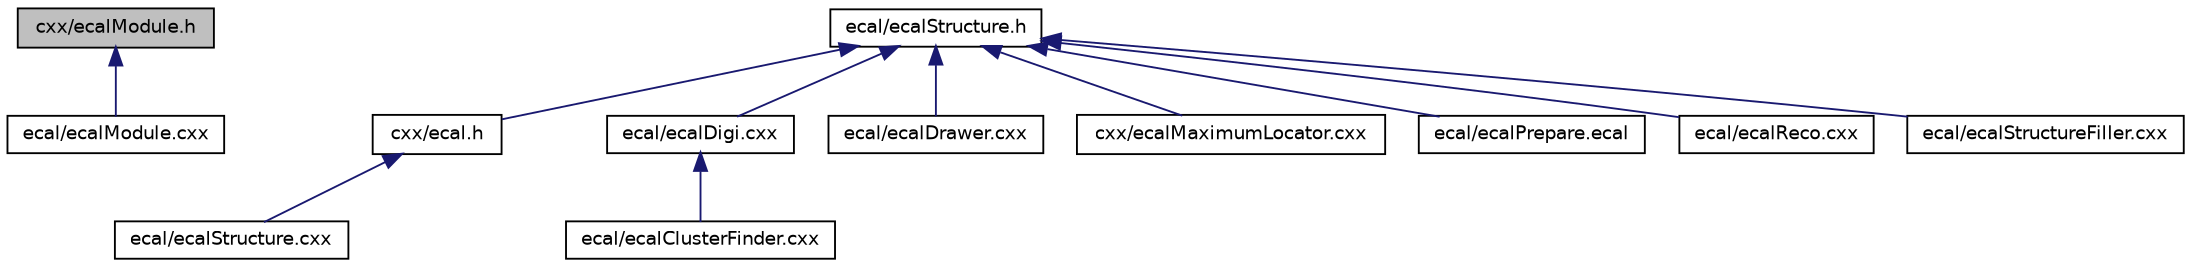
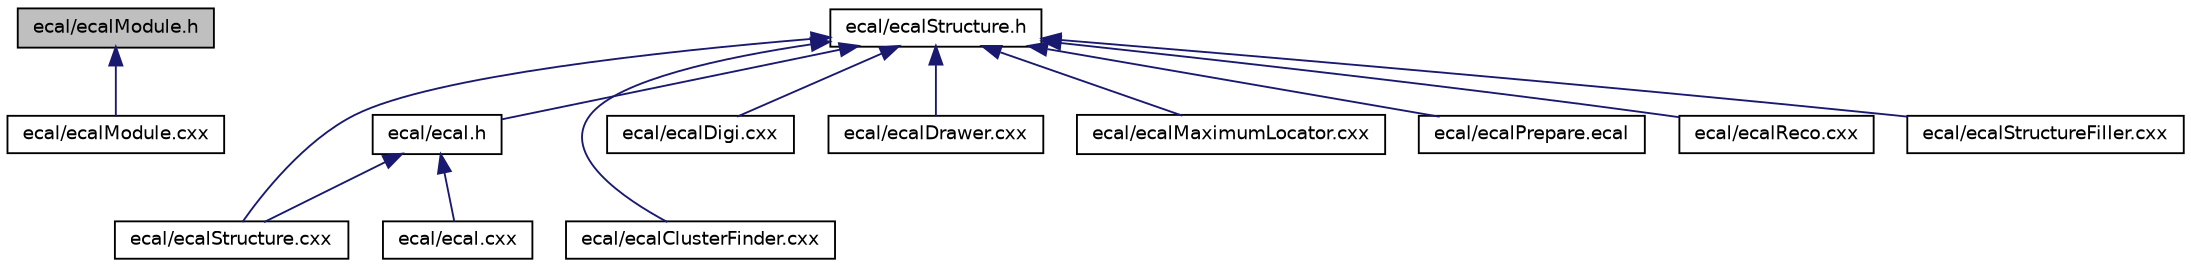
  digraph {
    node [color=black fillcolor=white fontname=Helvetica fontsize=10 shape=record style=filled]
    edge [color=midnightblue dir=back fontname=Helvetica fontsize=10 labelfontname=Helvetica labelfontsize=10 style=solid]
-   n1 [fillcolor=grey75 fontcolor=black height=0.2 label="cxx/ecalModule.h" width=0.4]
+   n1 [fillcolor=grey75 fontcolor=black height=0.2 label="ecal/ecalModule.h" width=0.4]
    n2 [height=0.2 label="ecal/ecalModule.cxx" width=0.4]
    n3 [height=0.2 label="ecal/ecalStructure.h" width=0.4]
-   n4 [height=0.2 label="cxx/ecal.h" width=0.4]
+   n4 [height=0.2 label="ecal/ecal.h" width=0.4]
    n5 [height=0.2 label="ecal/ecalStructure.cxx" width=0.4]
    n6 [height=0.2 label="ecal/ecalClusterFinder.cxx" width=0.4]
    n7 [height=0.2 label="ecal/ecalDigi.cxx" width=0.4]
    n8 [height=0.2 label="ecal/ecalDrawer.cxx" width=0.4]
-   n9 [height=0.2 label="cxx/ecalMaximumLocator.cxx" width=0.4]
+   n9 [height=0.2 label="ecal/ecalMaximumLocator.cxx" width=0.4]
    n10 [height=0.2 label="ecal/ecalPrepare.ecal" width=0.4]
    n11 [height=0.2 label="ecal/ecalReco.cxx" width=0.4]
    n12 [height=0.2 label="ecal/ecalStructureFiller.cxx" width=0.4]
+   n13 [height=0.2 label="ecal/ecal.cxx" width=0.4]
    n1 -> n2
    n3 -> n4
-   n7 -> n6
+   n3 -> n5
+   n3 -> n6
    n3 -> n7
    n3 -> n8
    n3 -> n9
    n3 -> n10
    n3 -> n11
    n3 -> n12
    n4 -> n5
+   n4 -> n13
  }
